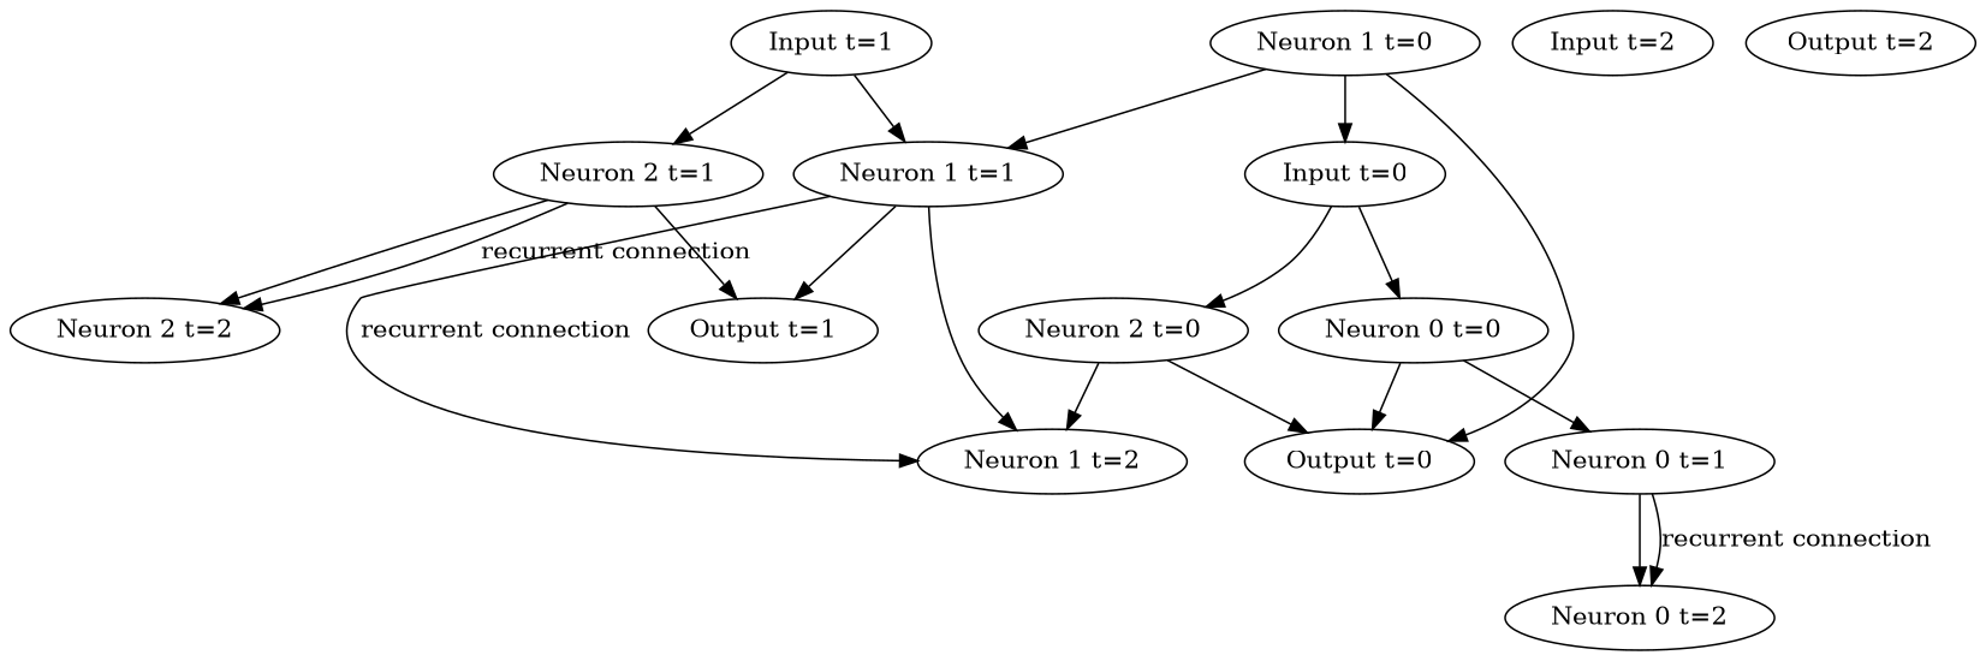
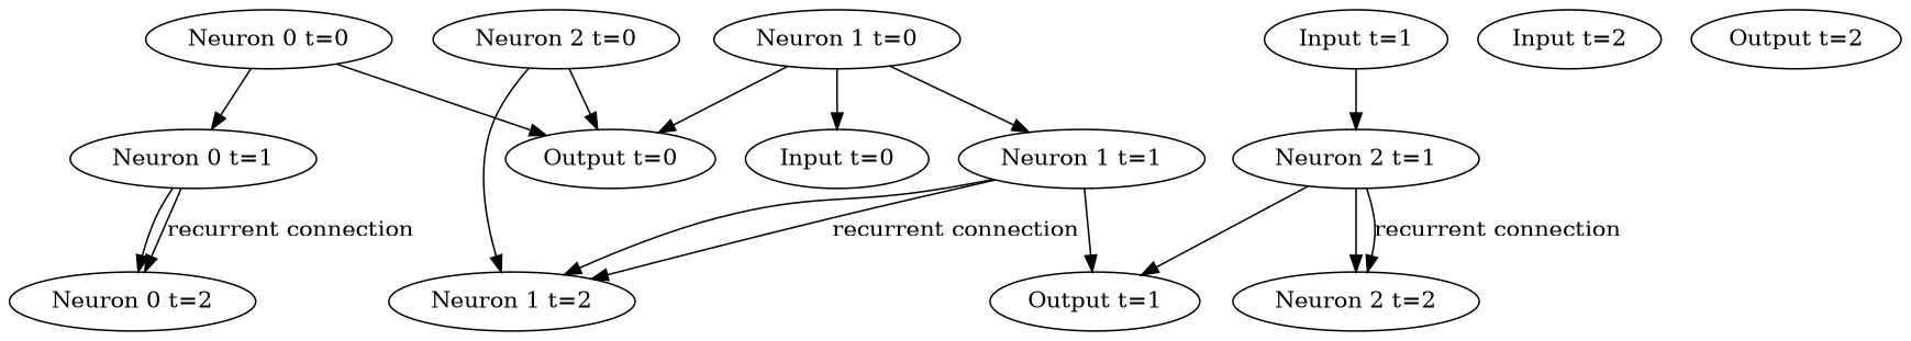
  digraph {
    n1 [label="Input t=0"]
    n2 [label="Neuron 0 t=0"]
    n3 [label="Neuron 2 t=0"]
    n4 [label="Output t=0"]
    n5 [label="Neuron 0 t=1"]
    n6 [label="Neuron 1 t=0"]
    n7 [label="Neuron 1 t=1"]
    n8 [label="Neuron 1 t=2"]
    n9 [label="Neuron 0 t=2"]
    n10 [label="Output t=1"]
    n11 [label="Neuron 2 t=1"]
    n12 [label="Neuron 2 t=2"]
    n13 [label="Input t=1"]
    n14 [label="Input t=2"]
    n15 [label="Output t=2"]
-   n1 -> n2
-   n1 -> n3
    n2 -> n4
    n2 -> n5
    n3 -> n4
    n3 -> n8
    n5 -> n9
    n5 -> n9 [constraint=false label="recurrent connection"]
    n6 -> n1
    n6 -> n4
    n6 -> n7
    n7 -> n8
    n7 -> n8 [constraint=false label="recurrent connection"]
    n7 -> n10
    n11 -> n10
    n11 -> n12
    n11 -> n12 [constraint=false label="recurrent connection"]
-   n13 -> n7
    n13 -> n11
  }
